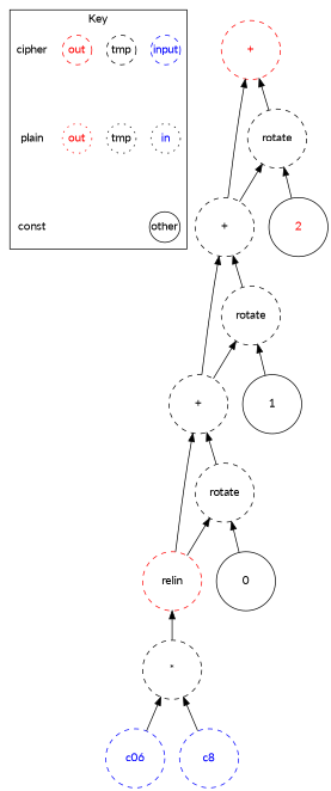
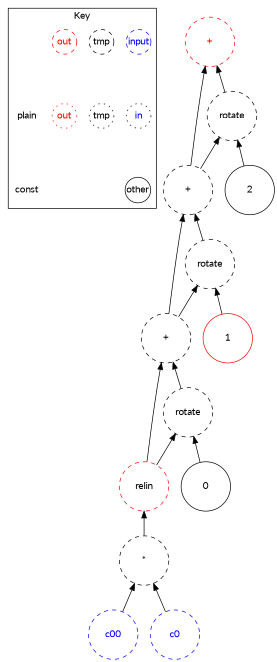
  digraph {
    fontname=Lato
    node [fontname=Lato margin=0 shape=circle style=dashed]
    edge [dir=back fontname=Lato]
    n1 [color=blue fontcolor=blue label=input width=0.5]
    n2 [fontcolor=blue icolor=blue label=in style=dotted width=0.5]
    n3 [color=black fontcolor=black label=tmp width=0.5]
    n4 [color=black fontcolor=black label=tmp style=dotted width=0.5]
    n5 [color=red fontcolor=red label=out width=0.5]
    n6 [color=red fontcolor=red label=out style=dotted width=0.5]
-   cipher [shape=plain width=0.5 style=""]
    plain [shape=plain width=0.5 style=""]
    other [color=black fontcolor=black style=solid width=0.5]
    const [shape=plain width=0.5 style=""]
    n11 [label=0 style=solid width=1]
-   n12 [color=blue fontcolor=blue label=c06 width=1]
-   n13 [color=blue fontcolor=blue label=c8 width=1]
+   n12 [color=blue fontcolor=blue label=c00 width=1]
+   n13 [color=blue fontcolor=blue label=c0 width=1]
    n14 [label="*" width=1]
    n15 [color=red label=relin width=1]
    n16 [label=rotate width=1]
    n17 [label="+" width=1]
-   n18 [label=1 style=solid width=1]
+   n18 [label=1 style=solid width=1 color=red]
    n19 [label=rotate width=1]
    n20 [label="+" width=1]
-   n21 [label=2 style=solid width=1 fontcolor=red]
+   n21 [label=2 style=solid width=1]
    n22 [label=rotate width=1]
    n23 [color=red fontcolor=red label="+" width=1]
    subgraph cluster_1 {
      label=Key
      n1
      n2
      n3
      n4
      n5
      n6
-     cipher
      plain
      other
      const
    }
    n1 -> n2 [dir=forward style=invis]
    n2 -> other [dir=forward style=invis]
    n3 -> n4 [dir=forward style=invis]
    n5 -> n6 [dir=forward style=invis]
-   cipher -> plain [dir=forward style=invis]
    plain -> const [dir=forward style=invis]
    n14 -> n12
    n14 -> n13
    n15 -> n14
    n16 -> n11
    n16 -> n15
    n17 -> n15
    n17 -> n16
    n19 -> n17
    n19 -> n18
    n20 -> n17
    n20 -> n19
    n22 -> n20
    n22 -> n21
    n23 -> n20
    n23 -> n22
  }
